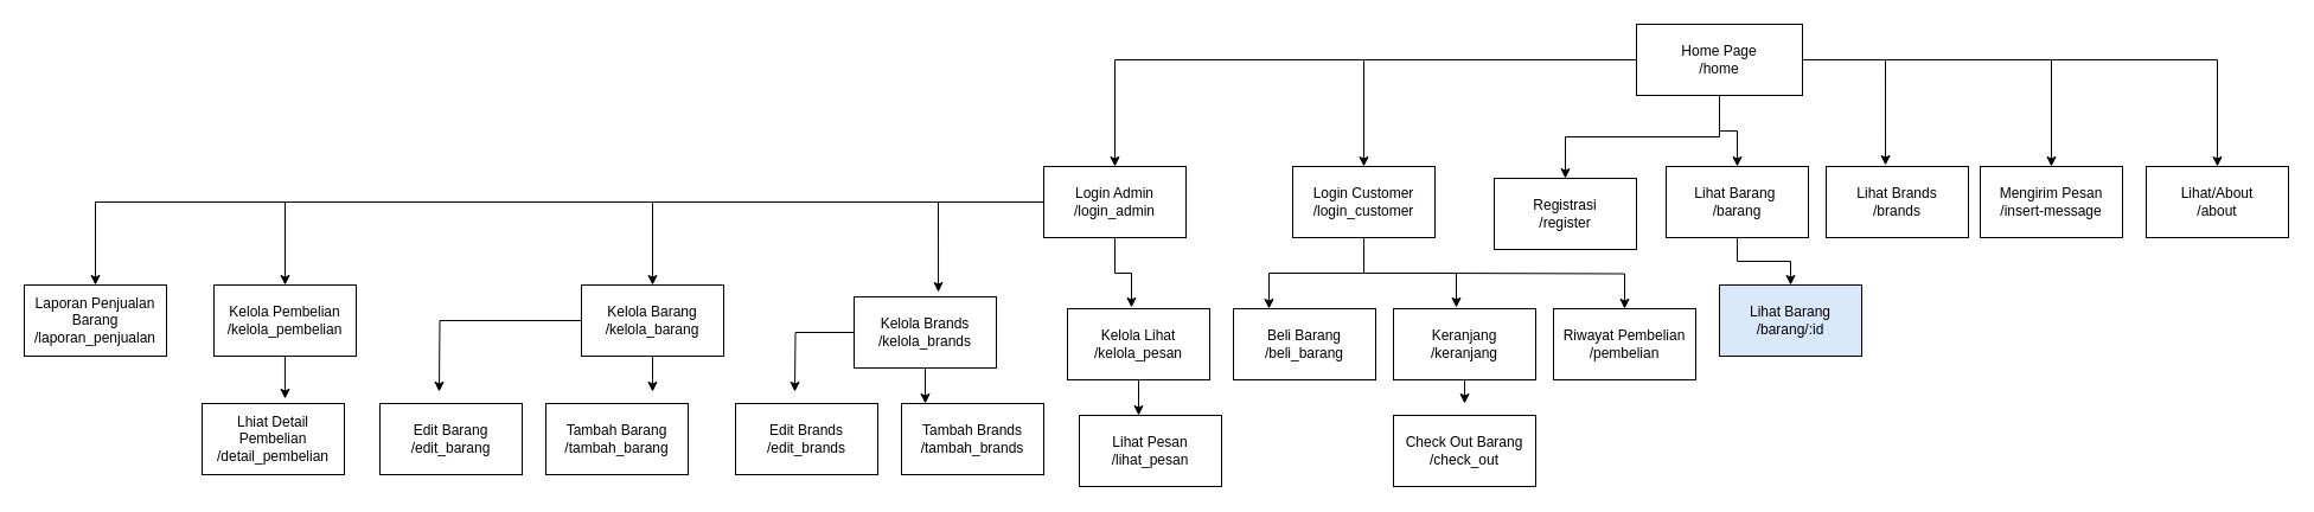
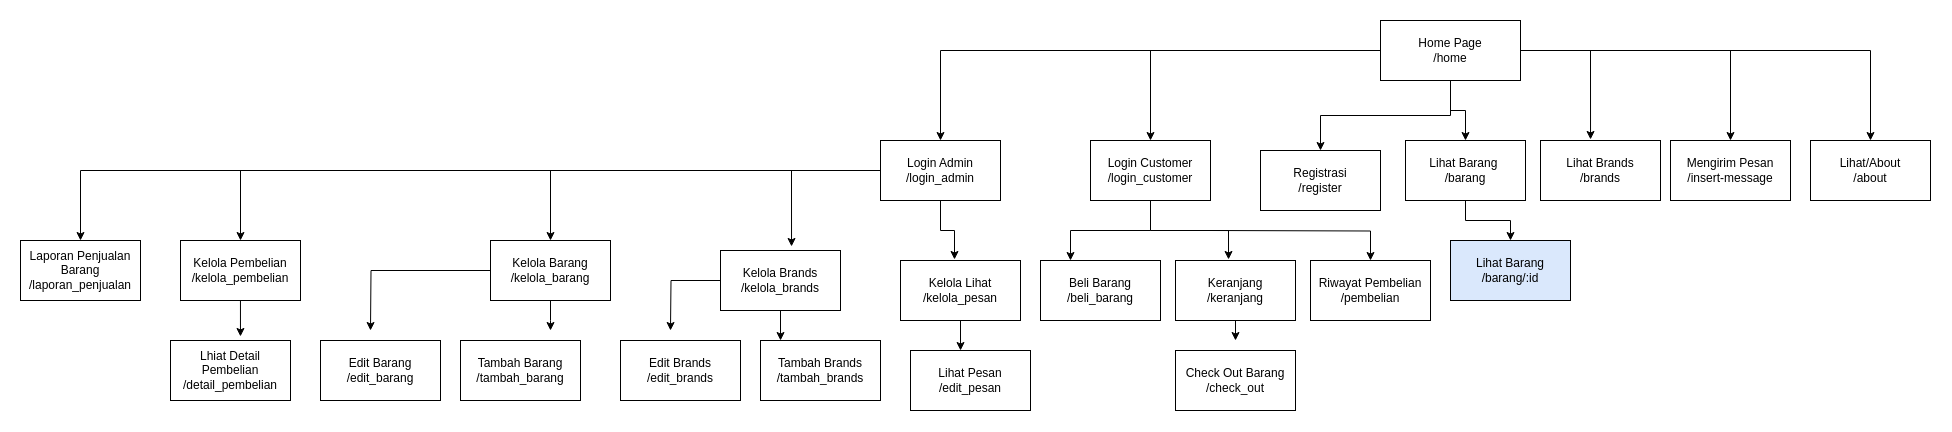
  <mxCell id="0" />
  <mxCell id="1" parent="0" />
  <mxCell id="2" style="edgeStyle=orthogonalEdgeStyle;rounded=0;orthogonalLoop=1;jettySize=auto;html=1;entryX=0.5;entryY=0;entryDx=0;entryDy=0;" parent="1" source="8" target="11" edge="1"><mxGeometry relative="1" as="geometry" /></mxCell>
  <mxCell id="3" style="edgeStyle=orthogonalEdgeStyle;rounded=0;orthogonalLoop=1;jettySize=auto;html=1;entryX=0.5;entryY=0;entryDx=0;entryDy=0;" parent="1" source="8" target="15" edge="1"><mxGeometry relative="1" as="geometry" /></mxCell>
  <mxCell id="4" style="edgeStyle=orthogonalEdgeStyle;rounded=0;orthogonalLoop=1;jettySize=auto;html=1;entryX=0.5;entryY=0;entryDx=0;entryDy=0;" edge="1" parent="1" source="8" target="20"><mxGeometry relative="1" as="geometry" /></mxCell>
  <mxCell id="5" style="edgeStyle=orthogonalEdgeStyle;rounded=0;orthogonalLoop=1;jettySize=auto;html=1;entryX=0.5;entryY=0;entryDx=0;entryDy=0;" edge="1" parent="1" source="8" target="19"><mxGeometry relative="1" as="geometry" /></mxCell>
  <mxCell id="6" style="edgeStyle=orthogonalEdgeStyle;rounded=0;orthogonalLoop=1;jettySize=auto;html=1;entryX=0.5;entryY=0;entryDx=0;entryDy=0;" edge="1" parent="1" source="8" target="13"><mxGeometry relative="1" as="geometry" /></mxCell>
  <mxCell id="7" style="edgeStyle=orthogonalEdgeStyle;rounded=0;orthogonalLoop=1;jettySize=auto;html=1;entryX=0.5;entryY=0;entryDx=0;entryDy=0;" edge="1" parent="1" source="8" target="38"><mxGeometry relative="1" as="geometry" /></mxCell>
  <mxCell id="8" value="Home Page&lt;br&gt;/home" style="rounded=0;whiteSpace=wrap;html=1;" parent="1" vertex="1"><mxGeometry x="1380" y="20" width="140" height="60" as="geometry" /></mxCell>
  <mxCell id="9" value="Lihat Barang&lt;br&gt;/barang/:id" style="rounded=0;whiteSpace=wrap;html=1;fillColor=#dae8fc;" parent="1" vertex="1"><mxGeometry x="1450" y="240" width="120" height="60" as="geometry" /></mxCell>
  <mxCell id="10" value="Lihat Brands&lt;br&gt;/brands" style="rounded=0;whiteSpace=wrap;html=1;" parent="1" vertex="1"><mxGeometry x="1540" y="140" width="120" height="60" as="geometry" /></mxCell>
  <mxCell id="11" value="Mengirim Pesan&lt;br&gt;/insert-message" style="rounded=0;whiteSpace=wrap;html=1;" parent="1" vertex="1"><mxGeometry x="1670" y="140" width="120" height="60" as="geometry" /></mxCell>
  <mxCell id="12" style="edgeStyle=orthogonalEdgeStyle;rounded=0;orthogonalLoop=1;jettySize=auto;html=1;" parent="1" source="13" target="9" edge="1"><mxGeometry relative="1" as="geometry" /></mxCell>
  <mxCell id="13" value="Lihat Barang&amp;nbsp;&lt;br&gt;/barang" style="whiteSpace=wrap;html=1;rounded=0;" parent="1" vertex="1"><mxGeometry x="1405" y="140" width="120" height="60" as="geometry" /></mxCell>
  <mxCell id="14" style="edgeStyle=orthogonalEdgeStyle;rounded=0;orthogonalLoop=1;jettySize=auto;html=1;entryX=0.417;entryY=-0.017;entryDx=0;entryDy=0;entryPerimeter=0;" parent="1" source="8" target="10" edge="1"><mxGeometry relative="1" as="geometry" /></mxCell>
  <mxCell id="15" value="Lihat/About&lt;br&gt;/about" style="rounded=0;whiteSpace=wrap;html=1;" parent="1" vertex="1"><mxGeometry x="1810" y="140" width="120" height="60" as="geometry" /></mxCell>
  <mxCell id="16" style="edgeStyle=orthogonalEdgeStyle;rounded=0;orthogonalLoop=1;jettySize=auto;html=1;entryX=0.5;entryY=0;entryDx=0;entryDy=0;" edge="1" parent="1" source="19" target="23"><mxGeometry relative="1" as="geometry" /></mxCell>
  <mxCell id="17" style="edgeStyle=orthogonalEdgeStyle;rounded=0;orthogonalLoop=1;jettySize=auto;html=1;" edge="1" parent="1" source="19" target="45"><mxGeometry relative="1" as="geometry" /></mxCell>
  <mxCell id="18" style="edgeStyle=orthogonalEdgeStyle;rounded=0;orthogonalLoop=1;jettySize=auto;html=1;entryX=0.5;entryY=0;entryDx=0;entryDy=0;" edge="1" parent="1" source="19" target="48"><mxGeometry relative="1" as="geometry" /></mxCell>
  <mxCell id="19" value="Login Admin&lt;br&gt;/login_admin" style="rounded=0;whiteSpace=wrap;html=1;" vertex="1" parent="1"><mxGeometry x="880" y="140" width="120" height="60" as="geometry" /></mxCell>
  <mxCell id="20" value="Registrasi&lt;br&gt;/register" style="rounded=0;whiteSpace=wrap;html=1;" vertex="1" parent="1"><mxGeometry x="1260" y="150" width="120" height="60" as="geometry" /></mxCell>
  <mxCell id="21" style="edgeStyle=orthogonalEdgeStyle;rounded=0;orthogonalLoop=1;jettySize=auto;html=1;" edge="1" parent="1" source="23"><mxGeometry relative="1" as="geometry"><mxPoint x="370" y="330" as="targetPoint" /></mxGeometry></mxCell>
  <mxCell id="22" style="edgeStyle=orthogonalEdgeStyle;rounded=0;orthogonalLoop=1;jettySize=auto;html=1;" edge="1" parent="1" source="23"><mxGeometry relative="1" as="geometry"><mxPoint x="550" y="330" as="targetPoint" /></mxGeometry></mxCell>
  <mxCell id="23" value="Kelola Barang&lt;br&gt;/kelola_barang" style="rounded=0;whiteSpace=wrap;html=1;" vertex="1" parent="1"><mxGeometry x="490" y="240" width="120" height="60" as="geometry" /></mxCell>
  <mxCell id="24" style="edgeStyle=orthogonalEdgeStyle;rounded=0;orthogonalLoop=1;jettySize=auto;html=1;" edge="1" parent="1" source="25"><mxGeometry relative="1" as="geometry"><mxPoint x="670" y="330" as="targetPoint" /></mxGeometry></mxCell>
  <mxCell id="25" value="Kelola Brands&lt;br&gt;/kelola_brands" style="rounded=0;whiteSpace=wrap;html=1;" vertex="1" parent="1"><mxGeometry x="720" y="250" width="120" height="60" as="geometry" /></mxCell>
  <mxCell id="26" value="Kelola Lihat&lt;br&gt;/kelola_pesan" style="rounded=0;whiteSpace=wrap;html=1;" vertex="1" parent="1"><mxGeometry x="900" y="260" width="120" height="60" as="geometry" /></mxCell>
  <mxCell id="27" style="edgeStyle=orthogonalEdgeStyle;rounded=0;orthogonalLoop=1;jettySize=auto;html=1;entryX=0.45;entryY=-0.017;entryDx=0;entryDy=0;entryPerimeter=0;" edge="1" parent="1" source="19" target="26"><mxGeometry relative="1" as="geometry" /></mxCell>
  <mxCell id="28" style="edgeStyle=orthogonalEdgeStyle;rounded=0;orthogonalLoop=1;jettySize=auto;html=1;entryX=0.592;entryY=-0.067;entryDx=0;entryDy=0;entryPerimeter=0;" edge="1" parent="1" source="19" target="25"><mxGeometry relative="1" as="geometry" /></mxCell>
  <mxCell id="29" value="Edit Barang&lt;br&gt;/edit_barang" style="rounded=0;whiteSpace=wrap;html=1;" vertex="1" parent="1"><mxGeometry x="320" y="340" width="120" height="60" as="geometry" /></mxCell>
  <mxCell id="30" value="Tambah Barang&lt;br&gt;/tambah_barang" style="rounded=0;whiteSpace=wrap;html=1;" vertex="1" parent="1"><mxGeometry x="460" y="340" width="120" height="60" as="geometry" /></mxCell>
  <mxCell id="31" value="Edit Brands&lt;br&gt;/edit_brands" style="rounded=0;whiteSpace=wrap;html=1;" vertex="1" parent="1"><mxGeometry x="620" y="340" width="120" height="60" as="geometry" /></mxCell>
  <mxCell id="32" value="Tambah Brands&lt;br&gt;/tambah_brands" style="rounded=0;whiteSpace=wrap;html=1;" vertex="1" parent="1"><mxGeometry x="760" y="340" width="120" height="60" as="geometry" /></mxCell>
  <mxCell id="33" style="edgeStyle=orthogonalEdgeStyle;rounded=0;orthogonalLoop=1;jettySize=auto;html=1;entryX=0.167;entryY=0;entryDx=0;entryDy=0;entryPerimeter=0;" edge="1" parent="1" source="25" target="32"><mxGeometry relative="1" as="geometry" /></mxCell>
- <mxCell id="34" value="Lihat Pesan&lt;br&gt;/lihat_pesan" style="rounded=0;whiteSpace=wrap;html=1;" vertex="1" parent="1"><mxGeometry x="910" y="350" width="120" height="60" as="geometry" /></mxCell>
+ <mxCell id="34" value="Lihat Pesan&lt;br&gt;/edit_pesan" style="rounded=0;whiteSpace=wrap;html=1;" vertex="1" parent="1"><mxGeometry x="910" y="350" width="120" height="60" as="geometry" /></mxCell>
  <mxCell id="35" style="edgeStyle=orthogonalEdgeStyle;rounded=0;orthogonalLoop=1;jettySize=auto;html=1;entryX=0.417;entryY=0;entryDx=0;entryDy=0;entryPerimeter=0;" edge="1" parent="1" source="26" target="34"><mxGeometry relative="1" as="geometry" /></mxCell>
  <mxCell id="36" style="edgeStyle=orthogonalEdgeStyle;rounded=0;orthogonalLoop=1;jettySize=auto;html=1;entryX=0.25;entryY=0;entryDx=0;entryDy=0;" edge="1" parent="1" source="38" target="39"><mxGeometry relative="1" as="geometry" /></mxCell>
  <mxCell id="37" style="edgeStyle=orthogonalEdgeStyle;rounded=0;orthogonalLoop=1;jettySize=auto;html=1;entryX=0.5;entryY=0;entryDx=0;entryDy=0;" edge="1" parent="1" target="44"><mxGeometry relative="1" as="geometry"><mxPoint x="1210" y="230" as="sourcePoint" /></mxGeometry></mxCell>
  <mxCell id="38" value="Login Customer&lt;br&gt;/login_customer" style="rounded=0;whiteSpace=wrap;html=1;" vertex="1" parent="1"><mxGeometry x="1090" y="140" width="120" height="60" as="geometry" /></mxCell>
  <mxCell id="39" value="Beli Barang&lt;br&gt;/beli_barang" style="rounded=0;whiteSpace=wrap;html=1;" vertex="1" parent="1"><mxGeometry x="1040" y="260" width="120" height="60" as="geometry" /></mxCell>
  <mxCell id="40" style="edgeStyle=orthogonalEdgeStyle;rounded=0;orthogonalLoop=1;jettySize=auto;html=1;" edge="1" parent="1" source="41"><mxGeometry relative="1" as="geometry"><mxPoint x="1235" y="340" as="targetPoint" /></mxGeometry></mxCell>
  <mxCell id="41" value="Keranjang&lt;br&gt;/keranjang" style="rounded=0;whiteSpace=wrap;html=1;" vertex="1" parent="1"><mxGeometry x="1175" y="260" width="120" height="60" as="geometry" /></mxCell>
  <mxCell id="42" value="Check Out Barang&lt;br&gt;/check_out" style="rounded=0;whiteSpace=wrap;html=1;" vertex="1" parent="1"><mxGeometry x="1175" y="350" width="120" height="60" as="geometry" /></mxCell>
  <mxCell id="43" style="edgeStyle=orthogonalEdgeStyle;rounded=0;orthogonalLoop=1;jettySize=auto;html=1;entryX=0.442;entryY=-0.017;entryDx=0;entryDy=0;entryPerimeter=0;" edge="1" parent="1" source="38" target="41"><mxGeometry relative="1" as="geometry" /></mxCell>
  <mxCell id="44" value="Riwayat Pembelian&lt;br&gt;/pembelian" style="rounded=0;whiteSpace=wrap;html=1;" vertex="1" parent="1"><mxGeometry x="1310" y="260" width="120" height="60" as="geometry" /></mxCell>
  <mxCell id="45" value="Kelola Pembelian&lt;br&gt;/kelola_pembelian" style="rounded=0;whiteSpace=wrap;html=1;" vertex="1" parent="1"><mxGeometry x="180" y="240" width="120" height="60" as="geometry" /></mxCell>
  <mxCell id="46" value="Lhiat Detail Pembelian&lt;br&gt;/detail_pembelian" style="rounded=0;whiteSpace=wrap;html=1;" vertex="1" parent="1"><mxGeometry x="170" y="340" width="120" height="60" as="geometry" /></mxCell>
  <mxCell id="47" style="edgeStyle=orthogonalEdgeStyle;rounded=0;orthogonalLoop=1;jettySize=auto;html=1;entryX=0.583;entryY=-0.067;entryDx=0;entryDy=0;entryPerimeter=0;" edge="1" parent="1" source="45" target="46"><mxGeometry relative="1" as="geometry" /></mxCell>
  <mxCell id="48" value="Laporan Penjualan Barang&lt;br&gt;/laporan_penjualan" style="rounded=0;whiteSpace=wrap;html=1;" vertex="1" parent="1"><mxGeometry x="20" y="240" width="120" height="60" as="geometry" /></mxCell>
